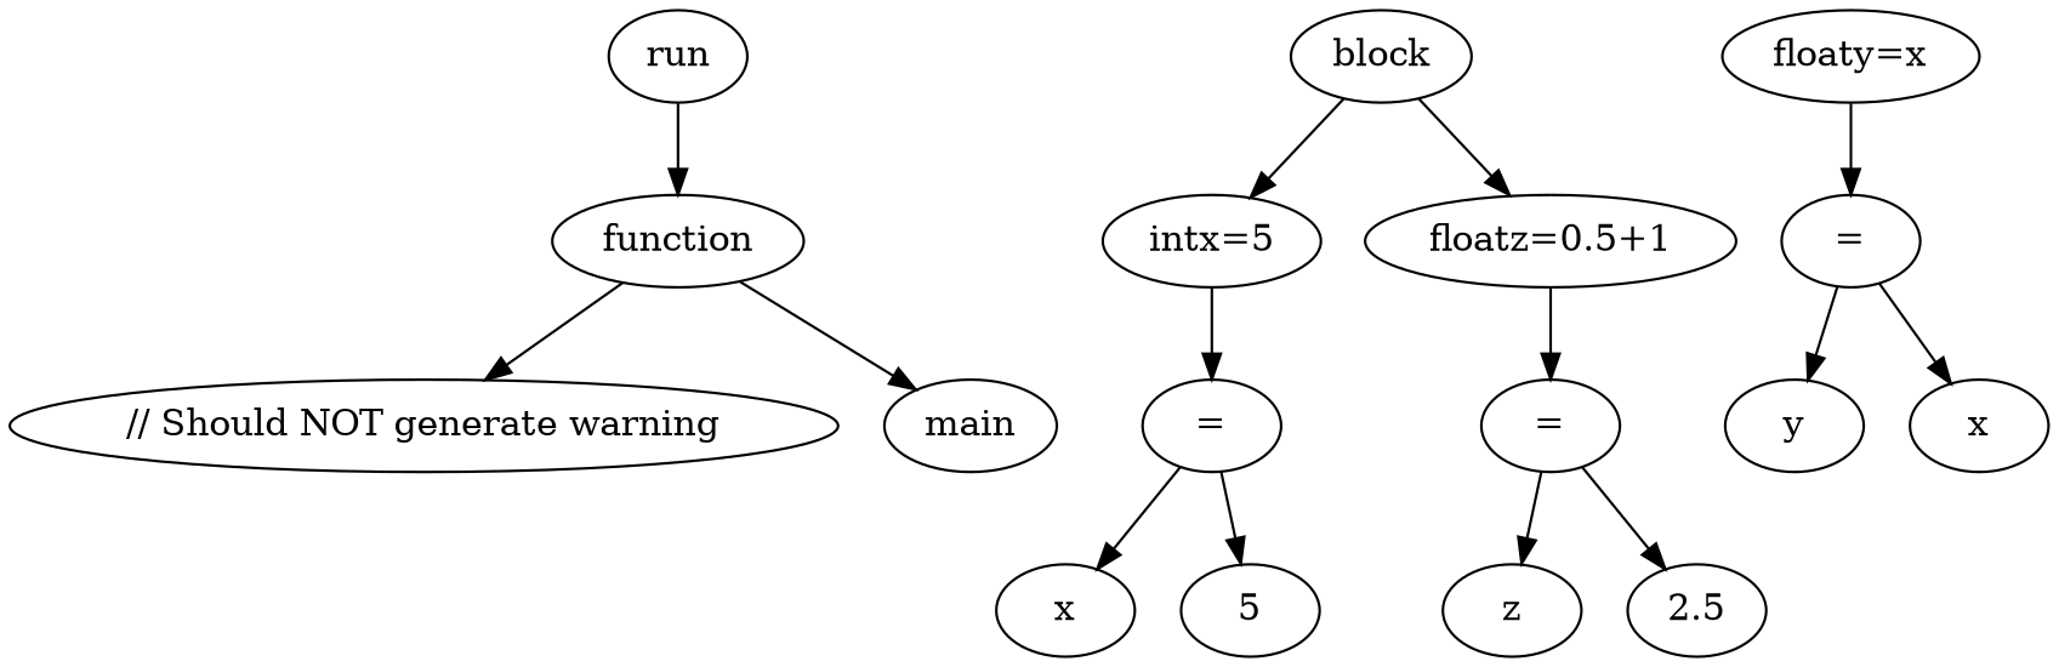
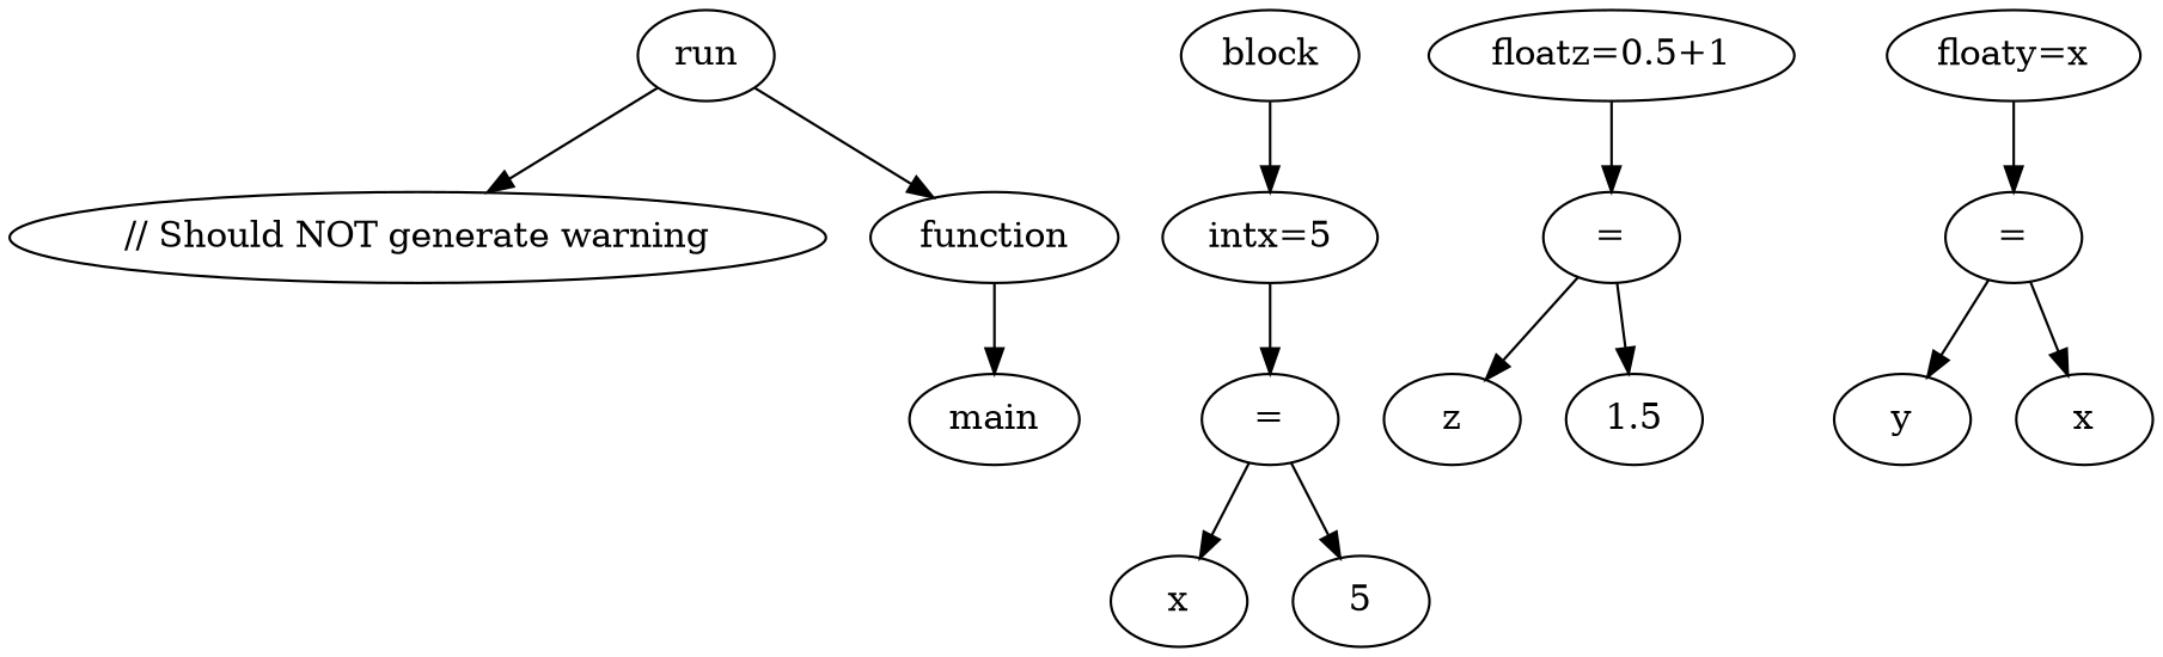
  digraph {
    n1 [label=run]
    n2 [label="// Should NOT generate warning\n"]
    n3 [label=function]
    n4 [label=main]
    n5 [label=block]
    n6 [label="intx=5"]
    n7 [label="floatz=0.5+1"]
    n8 [label="="]
    n9 [label="floaty=x"]
    n10 [label="="]
    n11 [label="="]
    n12 [label=x]
    n13 [label=5]
    n14 [label=y]
    n15 [label=x]
    n16 [label=z]
-   n17 [label=2.5]
-   n3 -> n2
+   n17 [label=1.5]
+   n1 -> n2
    n1 -> n3
    n3 -> n4
    n5 -> n6
-   n5 -> n7
    n6 -> n8
    n7 -> n11
    n8 -> n12
    n8 -> n13
    n9 -> n10
    n10 -> n14
    n10 -> n15
    n11 -> n16
    n11 -> n17
  }
